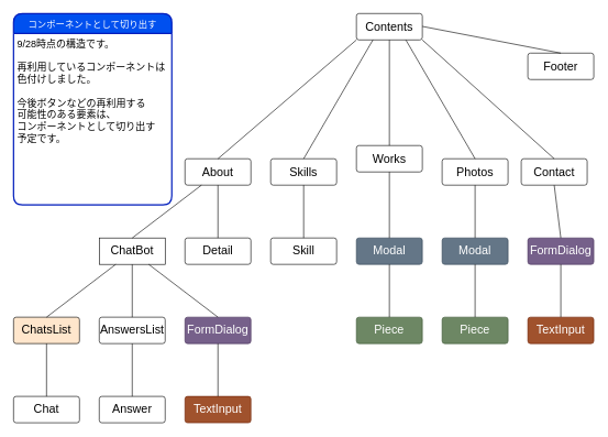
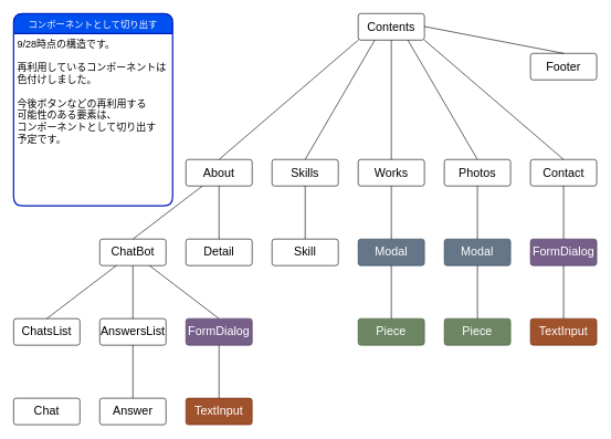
  <mxCell id="0" />
  <mxCell id="1" parent="0" />
  <mxCell id="2" value="Contents" style="rounded=1;arcSize=10;whiteSpace=wrap;html=1;align=center;fontSize=18;" vertex="1" parent="1"><mxGeometry x="540" y="20" width="100" height="40" as="geometry" /></mxCell>
- <mxCell id="3" value="Works" style="rounded=1;arcSize=10;whiteSpace=wrap;html=1;align=center;fontSize=18;" vertex="1" parent="1"><mxGeometry x="540" y="220" width="100" height="40" as="geometry" /></mxCell>
+ <mxCell id="3" value="Works" style="rounded=1;arcSize=10;whiteSpace=wrap;html=1;align=center;fontSize=18;" vertex="1" parent="1"><mxGeometry x="540" y="240" width="100" height="40" as="geometry" /></mxCell>
  <mxCell id="4" value="Photos" style="rounded=1;arcSize=10;whiteSpace=wrap;html=1;align=center;fontSize=18;" vertex="1" parent="1"><mxGeometry x="670" y="240" width="100" height="40" as="geometry" /></mxCell>
  <mxCell id="5" value="Skills" style="rounded=1;arcSize=10;whiteSpace=wrap;html=1;align=center;fontSize=18;" vertex="1" parent="1"><mxGeometry x="410" y="240" width="100" height="40" as="geometry" /></mxCell>
- <mxCell id="6" value="Contact" style="rounded=1;arcSize=10;whiteSpace=wrap;html=1;align=center;fontSize=18;" vertex="1" parent="1"><mxGeometry x="790" y="240" width="100" height="40" as="geometry" /></mxCell>
+ <mxCell id="6" value="Contact" style="rounded=1;arcSize=10;whiteSpace=wrap;html=1;align=center;fontSize=18;" vertex="1" parent="1"><mxGeometry x="800" y="240" width="100" height="40" as="geometry" /></mxCell>
  <mxCell id="7" value="Footer" style="rounded=1;arcSize=10;whiteSpace=wrap;html=1;align=center;fontSize=18;" vertex="1" parent="1"><mxGeometry x="800" y="80" width="100" height="40" as="geometry" /></mxCell>
  <mxCell id="8" value="About" style="rounded=1;arcSize=10;whiteSpace=wrap;html=1;align=center;fontSize=18;" vertex="1" parent="1"><mxGeometry x="280" y="240" width="100" height="40" as="geometry" /></mxCell>
  <mxCell id="9" value="Detail" style="rounded=1;arcSize=10;whiteSpace=wrap;html=1;align=center;fontSize=18;" vertex="1" parent="1"><mxGeometry x="280" y="360" width="100" height="40" as="geometry" /></mxCell>
  <mxCell id="10" value="Skill" style="rounded=1;arcSize=10;whiteSpace=wrap;html=1;align=center;fontSize=18;" vertex="1" parent="1"><mxGeometry x="410" y="360" width="100" height="40" as="geometry" /></mxCell>
- <mxCell id="11" value="ChatBot" style="arcSize=10;whiteSpace=wrap;html=1;align=center;fontSize=18;rounded=0;" vertex="1" parent="1"><mxGeometry x="150" y="360" width="100" height="40" as="geometry" /></mxCell>
+ <mxCell id="11" value="ChatBot" style="rounded=1;arcSize=10;whiteSpace=wrap;html=1;align=center;fontSize=18;" vertex="1" parent="1"><mxGeometry x="150" y="360" width="100" height="40" as="geometry" /></mxCell>
  <mxCell id="12" value="Modal" style="rounded=1;arcSize=10;whiteSpace=wrap;html=1;align=center;fontSize=18;fillColor=#647687;strokeColor=#314354;fontColor=#ffffff;" vertex="1" parent="1"><mxGeometry x="540" y="360" width="100" height="40" as="geometry" /></mxCell>
  <mxCell id="13" value="Piece" style="rounded=1;arcSize=10;whiteSpace=wrap;html=1;align=center;fontSize=18;fillColor=#6d8764;strokeColor=#3A5431;fontColor=#ffffff;" vertex="1" parent="1"><mxGeometry x="540" y="480" width="100" height="40" as="geometry" /></mxCell>
  <mxCell id="14" value="Modal" style="rounded=1;arcSize=10;whiteSpace=wrap;html=1;align=center;fontSize=18;fillColor=#647687;strokeColor=#314354;fontColor=#ffffff;" vertex="1" parent="1"><mxGeometry x="670" y="360" width="100" height="40" as="geometry" /></mxCell>
  <mxCell id="15" value="Piece" style="rounded=1;arcSize=10;whiteSpace=wrap;html=1;align=center;fontSize=18;fillColor=#6d8764;strokeColor=#3A5431;fontColor=#ffffff;" vertex="1" parent="1"><mxGeometry x="670" y="480" width="100" height="40" as="geometry" /></mxCell>
  <mxCell id="16" value="FormDialog" style="rounded=1;arcSize=10;whiteSpace=wrap;html=1;align=center;fontSize=18;fillColor=#76608a;strokeColor=#432D57;fontColor=#ffffff;" vertex="1" parent="1"><mxGeometry x="800" y="360" width="100" height="40" as="geometry" /></mxCell>
  <mxCell id="17" value="" style="endArrow=none;html=1;rounded=0;fontSize=18;entryX=0.5;entryY=0;entryDx=0;entryDy=0;exitX=0.5;exitY=1;exitDx=0;exitDy=0;" edge="1" parent="1" source="2" target="3"><mxGeometry relative="1" as="geometry"><mxPoint x="500" y="140" as="sourcePoint" /><mxPoint x="660" y="140" as="targetPoint" /></mxGeometry></mxCell>
  <mxCell id="18" value="" style="endArrow=none;html=1;rounded=0;fontSize=18;entryX=0.5;entryY=0;entryDx=0;entryDy=0;" edge="1" parent="1" target="7"><mxGeometry relative="1" as="geometry"><mxPoint x="640" y="39.5" as="sourcePoint" /><mxPoint x="800" y="39.5" as="targetPoint" /></mxGeometry></mxCell>
  <mxCell id="19" value="" style="endArrow=none;html=1;rounded=0;fontSize=18;exitX=0.5;exitY=0;exitDx=0;exitDy=0;entryX=0;entryY=1;entryDx=0;entryDy=0;" edge="1" parent="1" source="8" target="2"><mxGeometry relative="1" as="geometry"><mxPoint x="370" y="180" as="sourcePoint" /><mxPoint x="530" y="180" as="targetPoint" /></mxGeometry></mxCell>
  <mxCell id="20" value="" style="endArrow=none;html=1;rounded=0;fontSize=18;exitX=1;exitY=1;exitDx=0;exitDy=0;entryX=0.5;entryY=0;entryDx=0;entryDy=0;" edge="1" parent="1" source="2" target="6"><mxGeometry relative="1" as="geometry"><mxPoint x="520" y="270" as="sourcePoint" /><mxPoint x="680" y="270" as="targetPoint" /></mxGeometry></mxCell>
  <mxCell id="21" value="" style="endArrow=none;html=1;rounded=0;fontSize=18;exitX=0.5;exitY=0;exitDx=0;exitDy=0;entryX=0.25;entryY=1;entryDx=0;entryDy=0;" edge="1" parent="1" source="5" target="2"><mxGeometry relative="1" as="geometry"><mxPoint x="520" y="270" as="sourcePoint" /><mxPoint x="680" y="270" as="targetPoint" /></mxGeometry></mxCell>
  <mxCell id="22" value="" style="endArrow=none;html=1;rounded=0;fontSize=18;exitX=0.75;exitY=1;exitDx=0;exitDy=0;entryX=0.5;entryY=0;entryDx=0;entryDy=0;" edge="1" parent="1" source="2" target="4"><mxGeometry relative="1" as="geometry"><mxPoint x="520" y="270" as="sourcePoint" /><mxPoint x="680" y="270" as="targetPoint" /></mxGeometry></mxCell>
  <mxCell id="23" value="" style="endArrow=none;html=1;rounded=0;fontSize=18;exitX=0.5;exitY=0;exitDx=0;exitDy=0;entryX=0.25;entryY=1;entryDx=0;entryDy=0;" edge="1" parent="1" source="11" target="8"><mxGeometry relative="1" as="geometry"><mxPoint x="520" y="270" as="sourcePoint" /><mxPoint x="680" y="270" as="targetPoint" /></mxGeometry></mxCell>
  <mxCell id="24" value="" style="endArrow=none;html=1;rounded=0;fontSize=18;exitX=0.5;exitY=1;exitDx=0;exitDy=0;entryX=0.5;entryY=0;entryDx=0;entryDy=0;" edge="1" parent="1" source="8" target="9"><mxGeometry relative="1" as="geometry"><mxPoint x="520" y="270" as="sourcePoint" /><mxPoint x="680" y="270" as="targetPoint" /></mxGeometry></mxCell>
  <mxCell id="25" value="" style="endArrow=none;html=1;rounded=0;fontSize=18;exitX=0.5;exitY=1;exitDx=0;exitDy=0;entryX=0.5;entryY=0;entryDx=0;entryDy=0;" edge="1" parent="1" source="5" target="10"><mxGeometry relative="1" as="geometry"><mxPoint x="520" y="270" as="sourcePoint" /><mxPoint x="680" y="270" as="targetPoint" /></mxGeometry></mxCell>
  <mxCell id="26" value="" style="endArrow=none;html=1;rounded=0;fontSize=18;exitX=0.5;exitY=1;exitDx=0;exitDy=0;entryX=0.5;entryY=0;entryDx=0;entryDy=0;" edge="1" parent="1" source="3" target="12"><mxGeometry relative="1" as="geometry"><mxPoint x="520" y="270" as="sourcePoint" /><mxPoint x="680" y="270" as="targetPoint" /></mxGeometry></mxCell>
  <mxCell id="27" value="" style="endArrow=none;html=1;rounded=0;fontSize=18;entryX=0.5;entryY=1;entryDx=0;entryDy=0;" edge="1" parent="1" source="14" target="4"><mxGeometry relative="1" as="geometry"><mxPoint x="520" y="270" as="sourcePoint" /><mxPoint x="680" y="270" as="targetPoint" /></mxGeometry></mxCell>
  <mxCell id="28" value="" style="endArrow=none;html=1;rounded=0;fontSize=18;entryX=0.5;entryY=1;entryDx=0;entryDy=0;exitX=0.5;exitY=0;exitDx=0;exitDy=0;" edge="1" parent="1" source="16" target="6"><mxGeometry relative="1" as="geometry"><mxPoint x="520" y="270" as="sourcePoint" /><mxPoint x="680" y="270" as="targetPoint" /></mxGeometry></mxCell>
  <mxCell id="29" value="" style="endArrow=none;html=1;rounded=0;fontSize=18;exitX=0.5;exitY=0;exitDx=0;exitDy=0;entryX=0.5;entryY=1;entryDx=0;entryDy=0;" edge="1" parent="1" source="13" target="12"><mxGeometry relative="1" as="geometry"><mxPoint x="520" y="320" as="sourcePoint" /><mxPoint x="680" y="320" as="targetPoint" /></mxGeometry></mxCell>
  <mxCell id="30" value="" style="endArrow=none;html=1;rounded=0;fontSize=18;entryX=0.5;entryY=1;entryDx=0;entryDy=0;exitX=0.5;exitY=0;exitDx=0;exitDy=0;" edge="1" parent="1" source="15" target="14"><mxGeometry relative="1" as="geometry"><mxPoint x="520" y="320" as="sourcePoint" /><mxPoint x="680" y="320" as="targetPoint" /></mxGeometry></mxCell>
  <mxCell id="31" value="TextInput" style="rounded=1;arcSize=10;whiteSpace=wrap;html=1;align=center;fontSize=18;fillColor=#a0522d;strokeColor=#6D1F00;fontColor=#ffffff;" vertex="1" parent="1"><mxGeometry x="800" y="480" width="100" height="40" as="geometry" /></mxCell>
  <mxCell id="32" value="" style="endArrow=none;html=1;rounded=0;fontSize=18;entryX=0.5;entryY=1;entryDx=0;entryDy=0;exitX=0.5;exitY=0;exitDx=0;exitDy=0;" edge="1" parent="1" source="31" target="16"><mxGeometry relative="1" as="geometry"><mxPoint x="520" y="320" as="sourcePoint" /><mxPoint x="680" y="320" as="targetPoint" /></mxGeometry></mxCell>
  <mxCell id="33" value="AnswersList" style="rounded=1;arcSize=10;whiteSpace=wrap;html=1;align=center;fontSize=18;" vertex="1" parent="1"><mxGeometry x="150" y="480" width="100" height="40" as="geometry" /></mxCell>
  <mxCell id="34" value="FormDialog" style="rounded=1;arcSize=10;whiteSpace=wrap;html=1;align=center;fontSize=18;fillColor=#76608a;strokeColor=#432D57;fontColor=#ffffff;" vertex="1" parent="1"><mxGeometry x="280" y="480" width="100" height="40" as="geometry" /></mxCell>
- <mxCell id="35" value="ChatsList" style="rounded=1;arcSize=10;whiteSpace=wrap;html=1;align=center;fontSize=18;fillColor=#ffe6cc;" vertex="1" parent="1"><mxGeometry x="20" y="480" width="100" height="40" as="geometry" /></mxCell>
+ <mxCell id="35" value="ChatsList" style="rounded=1;arcSize=10;whiteSpace=wrap;html=1;align=center;fontSize=18;" vertex="1" parent="1"><mxGeometry x="20" y="480" width="100" height="40" as="geometry" /></mxCell>
  <mxCell id="36" value="" style="endArrow=none;html=1;rounded=0;fontSize=18;exitX=0.75;exitY=1;exitDx=0;exitDy=0;entryX=0.5;entryY=0;entryDx=0;entryDy=0;" edge="1" parent="1" source="11" target="34"><mxGeometry relative="1" as="geometry"><mxPoint x="200" y="430" as="sourcePoint" /><mxPoint x="360" y="430" as="targetPoint" /></mxGeometry></mxCell>
  <mxCell id="37" value="" style="endArrow=none;html=1;rounded=0;fontSize=18;exitX=0.25;exitY=1;exitDx=0;exitDy=0;entryX=0.5;entryY=0;entryDx=0;entryDy=0;" edge="1" parent="1" source="11" target="35"><mxGeometry relative="1" as="geometry"><mxPoint x="520" y="320" as="sourcePoint" /><mxPoint x="680" y="320" as="targetPoint" /></mxGeometry></mxCell>
  <mxCell id="38" value="" style="endArrow=none;html=1;rounded=0;fontSize=18;exitX=0.5;exitY=1;exitDx=0;exitDy=0;entryX=0.5;entryY=0;entryDx=0;entryDy=0;" edge="1" parent="1" source="11" target="33"><mxGeometry relative="1" as="geometry"><mxPoint x="520" y="320" as="sourcePoint" /><mxPoint x="680" y="320" as="targetPoint" /></mxGeometry></mxCell>
  <mxCell id="39" value="Answer" style="rounded=1;arcSize=10;whiteSpace=wrap;html=1;align=center;fontSize=18;" vertex="1" parent="1"><mxGeometry x="150" y="600" width="100" height="40" as="geometry" /></mxCell>
  <mxCell id="40" value="TextInput" style="rounded=1;arcSize=10;whiteSpace=wrap;html=1;align=center;fontSize=18;fillColor=#a0522d;strokeColor=#6D1F00;fontColor=#ffffff;" vertex="1" parent="1"><mxGeometry x="280" y="600" width="100" height="40" as="geometry" /></mxCell>
  <mxCell id="41" value="Chat" style="rounded=1;arcSize=10;whiteSpace=wrap;html=1;align=center;fontSize=18;" vertex="1" parent="1"><mxGeometry x="20" y="600" width="100" height="40" as="geometry" /></mxCell>
  <mxCell id="42" value="" style="endArrow=none;html=1;rounded=0;fontSize=18;exitX=0.5;exitY=1;exitDx=0;exitDy=0;entryX=0.5;entryY=0;entryDx=0;entryDy=0;" edge="1" parent="1" source="34" target="40"><mxGeometry relative="1" as="geometry"><mxPoint x="520" y="430" as="sourcePoint" /><mxPoint x="680" y="430" as="targetPoint" /></mxGeometry></mxCell>
- <mxCell id="43" value="" style="endArrow=none;html=1;rounded=0;fontSize=18;exitX=0.5;exitY=1;exitDx=0;exitDy=0;entryX=0.5;entryY=0;entryDx=0;entryDy=0;" edge="1" parent="1" source="35" target="41"><mxGeometry relative="1" as="geometry"><mxPoint x="520" y="430" as="sourcePoint" /><mxPoint x="680" y="430" as="targetPoint" /></mxGeometry></mxCell>
  <mxCell id="44" value="" style="endArrow=none;html=1;rounded=0;fontSize=18;exitX=0.5;exitY=1;exitDx=0;exitDy=0;entryX=0.5;entryY=0;entryDx=0;entryDy=0;" edge="1" parent="1" source="33" target="39"><mxGeometry relative="1" as="geometry"><mxPoint x="520" y="430" as="sourcePoint" /><mxPoint x="680" y="430" as="targetPoint" /></mxGeometry></mxCell>
  <mxCell id="45" value="コンポーネントとして切り出す" style="swimlane;childLayout=stackLayout;horizontal=1;startSize=30;horizontalStack=0;rounded=1;fontSize=14;fontStyle=0;strokeWidth=2;resizeParent=0;resizeLast=1;shadow=0;dashed=0;align=center;fillColor=#0050ef;strokeColor=#001DBC;fontColor=#ffffff;" vertex="1" parent="1"><mxGeometry x="20" y="20" width="240" height="290" as="geometry"><mxRectangle x="-170" y="20" width="210" height="30" as="alternateBounds" /></mxGeometry></mxCell>
  <mxCell id="46" value="9/28時点の構造です。&#10;&#10;再利用しているコンポーネントは&#10;色付けしました。&#10;&#10;今後ボタンなどの再利用する&#10;可能性のある要素は、&#10;コンポーネントとして切り出す&#10;予定です。" style="align=left;strokeColor=none;fillColor=none;spacingLeft=4;fontSize=15;verticalAlign=top;resizable=0;rotatable=0;part=1;" vertex="1" parent="45"><mxGeometry y="30" width="240" height="260" as="geometry" /></mxCell>
